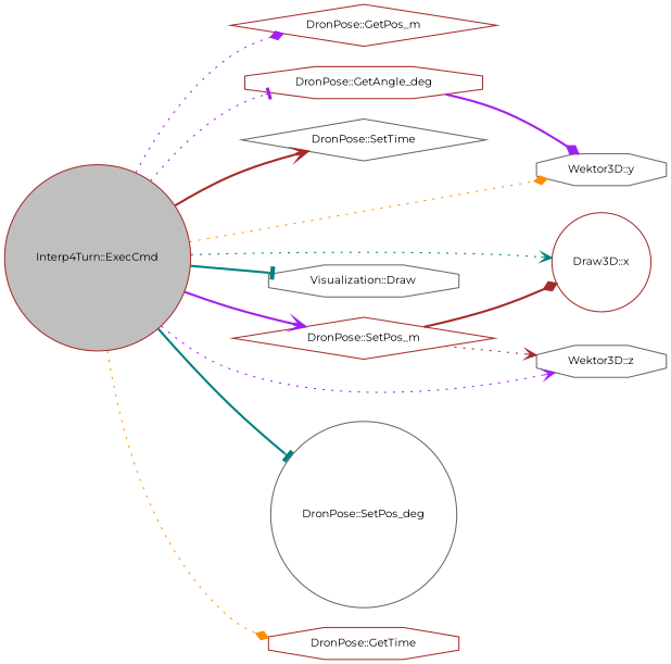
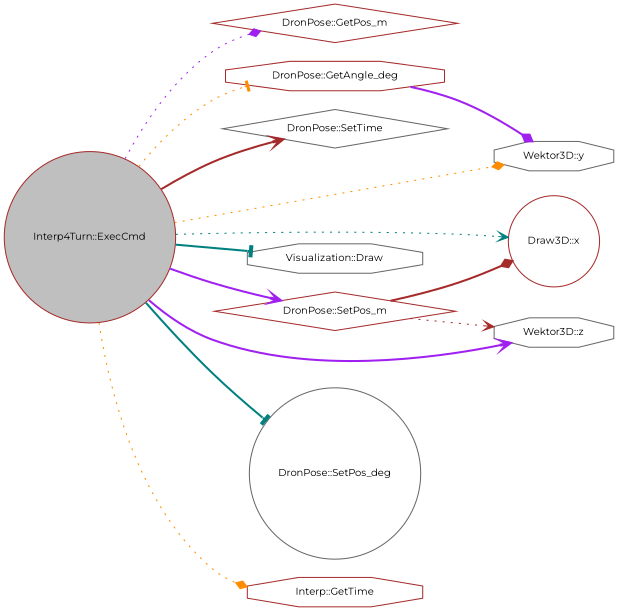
  digraph {
    fontname=Montserrat
    rankdir=LR
    node [color=brown fillcolor=white fontname=Montserrat fontsize=10 shape=octagon style=filled]
    edge [arrowhead=diamond color=purple fontname=Montserrat fontsize=10 labelfontname=FreeSans labelfontsize=10 style=dotted]
    n1 [fillcolor=grey75 fontcolor=black height=0.2 label="Interp4Turn::ExecCmd" shape=circle width=0.4]
    n2 [height=0.2 label="DronPose::GetPos_m" shape=diamond width=0.4]
    n3 [height=0.2 label="DronPose::GetAngle_deg" width=0.4]
    n4 [color=gray40 height=0.2 label="DronPose::SetTime" shape=diamond width=0.4]
    n5 [height=0.2 label="Draw3D::x" shape=circle width=0.4]
    n6 [color=gray40 height=0.2 label="Wektor3D::y" width=0.4]
    n7 [color=gray40 height=0.2 label="Visualization::Draw" width=0.4]
    n8 [height=0.2 label="DronPose::SetPos_m" shape=diamond width=0.4]
    n9 [color=gray40 height=0.2 label="Wektor3D::z" width=0.4]
    n10 [color=gray40 height=0.2 label="DronPose::SetPos_deg" shape=circle width=0.4]
-   n11 [height=0.2 label="DronPose::GetTime" width=0.4]
+   n11 [height=0.2 label="Interp::GetTime" width=0.4]
    n1 -> n2
-   n1 -> n3 [arrowhead=tee]
+   n1 -> n3 [arrowhead=tee color=darkorange]
    n1 -> n4 [arrowhead=vee color=brown style=bold]
    n1 -> n5 [arrowhead=vee color=teal]
    n1 -> n6 [color=darkorange]
    n1 -> n7 [arrowhead=tee color=teal style=bold]
    n1 -> n8 [arrowhead=vee style=bold]
-   n1 -> n9 [arrowhead=vee]
+   n1 -> n9 [arrowhead=vee style=bold]
    n1 -> n10 [arrowhead=tee color=teal style=bold]
    n1 -> n11 [color=darkorange]
    n3 -> n6 [style=bold]
    n8 -> n5 [color=brown style=bold]
    n8 -> n9 [arrowhead=vee color=brown]
  }
